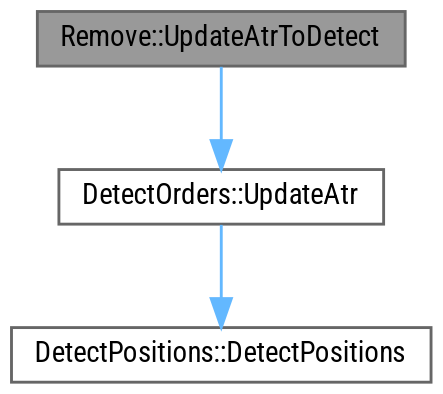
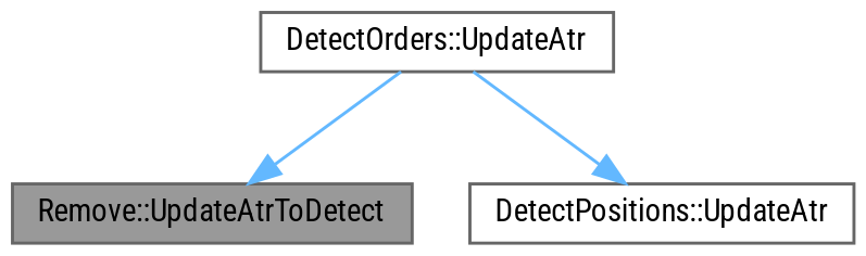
  digraph {
    fontname="Roboto Condensed"
    rankdir=TB
    node [color=grey40 fillcolor=white fontname="Roboto Condensed" fontsize=10 shape=box style=filled]
    edge [color=steelblue1 fontname="Roboto Condensed" fontsize=10 labelfontname=Helvetica labelfontsize=10 style=solid]
    n1 [color=gray40 fillcolor=grey60 fontcolor=black height=0.2 label="Remove::UpdateAtrToDetect" width=0.4]
    n2 [height=0.2 label="DetectOrders::UpdateAtr" width=0.4]
-   n3 [height=0.2 label="DetectPositions::DetectPositions" width=0.4]
-   n1 -> n2
+   n3 [height=0.2 label="DetectPositions::UpdateAtr" width=0.4]
+   n2 -> n1
    n2 -> n3
  }
